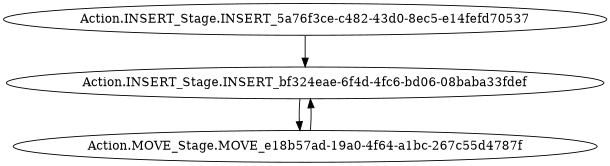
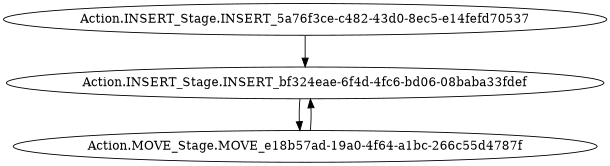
  strict digraph {
    "Action.INSERT_Stage.INSERT_5a76f3ce-c482-43d0-8ec5-e14fefd70537"
    "Action.INSERT_Stage.INSERT_bf324eae-6f4d-4fc6-bd06-08baba33fdef"
-   "Action.MOVE_Stage.MOVE_e18b57ad-19a0-4f64-a1bc-266c55d4787f" [label="Action.MOVE_Stage.MOVE_e18b57ad-19a0-4f64-a1bc-267c55d4787f"]
+   "Action.MOVE_Stage.MOVE_e18b57ad-19a0-4f64-a1bc-266c55d4787f"
    "Action.INSERT_Stage.INSERT_5a76f3ce-c482-43d0-8ec5-e14fefd70537" -> "Action.INSERT_Stage.INSERT_bf324eae-6f4d-4fc6-bd06-08baba33fdef"
    "Action.INSERT_Stage.INSERT_bf324eae-6f4d-4fc6-bd06-08baba33fdef" -> "Action.MOVE_Stage.MOVE_e18b57ad-19a0-4f64-a1bc-266c55d4787f"
    "Action.MOVE_Stage.MOVE_e18b57ad-19a0-4f64-a1bc-266c55d4787f" -> "Action.INSERT_Stage.INSERT_bf324eae-6f4d-4fc6-bd06-08baba33fdef"
  }
